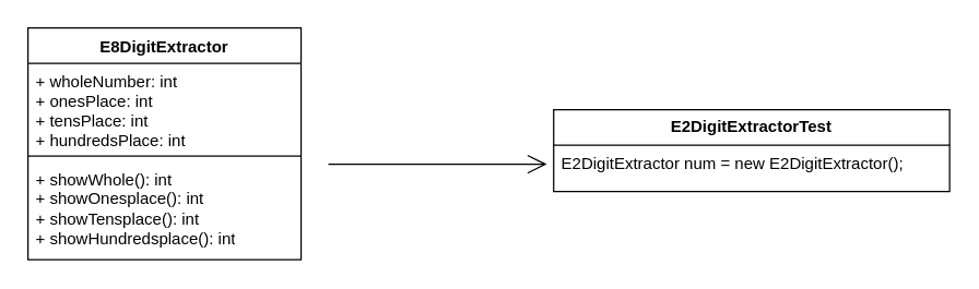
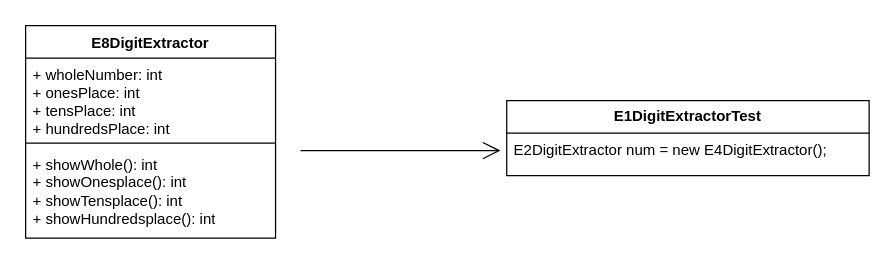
  <mxCell id="0" />
  <mxCell id="1" parent="0" />
  <mxCell id="2" value="&lt;b&gt;E8DigitExtractor&lt;/b&gt;" style="swimlane;fontStyle=1;align=center;verticalAlign=top;childLayout=stackLayout;horizontal=1;startSize=26;horizontalStack=0;resizeParent=1;resizeParentMax=0;resizeLast=0;collapsible=1;marginBottom=0;whiteSpace=wrap;html=1;" vertex="1" parent="1"><mxGeometry x="20" y="20" width="200" height="170" as="geometry" /></mxCell>
  <mxCell id="3" value="+ wholeNumber: int&lt;div&gt;+ onesPlace: int&lt;br&gt;&lt;/div&gt;&lt;div&gt;+ tensPlace: int&lt;br&gt;&lt;/div&gt;&lt;div&gt;&lt;div&gt;+ hundredsPlace: int&lt;/div&gt;&lt;/div&gt;&lt;div&gt;&lt;br&gt;&lt;/div&gt;" style="text;strokeColor=none;fillColor=none;align=left;verticalAlign=top;spacingLeft=4;spacingRight=4;overflow=hidden;rotatable=0;points=[[0,0.5],[1,0.5]];portConstraint=eastwest;whiteSpace=wrap;html=1;" vertex="1" parent="2"><mxGeometry y="26" width="200" height="64" as="geometry" /></mxCell>
  <mxCell id="4" value="" style="line;strokeWidth=1;fillColor=none;align=left;verticalAlign=middle;spacingTop=-1;spacingLeft=3;spacingRight=3;rotatable=0;labelPosition=right;points=[];portConstraint=eastwest;strokeColor=inherit;" vertex="1" parent="2"><mxGeometry y="90" width="200" height="8" as="geometry" /></mxCell>
  <mxCell id="5" value="+ showWhole(): int&lt;div&gt;+ showOnesplace(): int&lt;br&gt;&lt;/div&gt;&lt;div&gt;+ showTensplace(): int&amp;nbsp;&lt;br&gt;&lt;/div&gt;&lt;div&gt;+ showHundredsplace(): int&lt;br&gt;&lt;/div&gt;&lt;div&gt;&lt;br&gt;&lt;/div&gt;" style="text;strokeColor=none;fillColor=none;align=left;verticalAlign=top;spacingLeft=4;spacingRight=4;overflow=hidden;rotatable=0;points=[[0,0.5],[1,0.5]];portConstraint=eastwest;whiteSpace=wrap;html=1;" vertex="1" parent="2"><mxGeometry y="98" width="200" height="72" as="geometry" /></mxCell>
  <mxCell id="6" value="" style="endArrow=open;endFill=1;endSize=12;html=1;rounded=0;" edge="1" parent="1"><mxGeometry width="160" relative="1" as="geometry"><mxPoint x="240" y="120" as="sourcePoint" /><mxPoint x="400" y="120" as="targetPoint" /></mxGeometry></mxCell>
- <mxCell id="7" value="&lt;b&gt;E2DigitExtractorTest&lt;/b&gt;" style="swimlane;fontStyle=0;childLayout=stackLayout;horizontal=1;startSize=26;fillColor=none;horizontalStack=0;resizeParent=1;resizeParentMax=0;resizeLast=0;collapsible=1;marginBottom=0;whiteSpace=wrap;html=1;" vertex="1" parent="1"><mxGeometry x="405" y="80" width="290" height="60" as="geometry" /></mxCell>
- <mxCell id="8" value="E2DigitExtractor num = new E2DigitExtractor();" style="text;strokeColor=none;fillColor=none;align=left;verticalAlign=top;spacingLeft=4;spacingRight=4;overflow=hidden;rotatable=0;points=[[0,0.5],[1,0.5]];portConstraint=eastwest;whiteSpace=wrap;html=1;" vertex="1" parent="7"><mxGeometry y="26" width="290" height="34" as="geometry" /></mxCell>
+ <mxCell id="7" value="&lt;b&gt;E1DigitExtractorTest&lt;/b&gt;" style="swimlane;fontStyle=0;childLayout=stackLayout;horizontal=1;startSize=26;fillColor=none;horizontalStack=0;resizeParent=1;resizeParentMax=0;resizeLast=0;collapsible=1;marginBottom=0;whiteSpace=wrap;html=1;" vertex="1" parent="1"><mxGeometry x="405" y="80" width="290" height="60" as="geometry" /></mxCell>
+ <mxCell id="8" value="E2DigitExtractor num = new E4DigitExtractor();" style="text;strokeColor=none;fillColor=none;align=left;verticalAlign=top;spacingLeft=4;spacingRight=4;overflow=hidden;rotatable=0;points=[[0,0.5],[1,0.5]];portConstraint=eastwest;whiteSpace=wrap;html=1;" vertex="1" parent="7"><mxGeometry y="26" width="290" height="34" as="geometry" /></mxCell>
